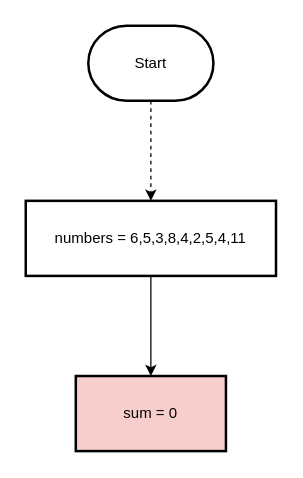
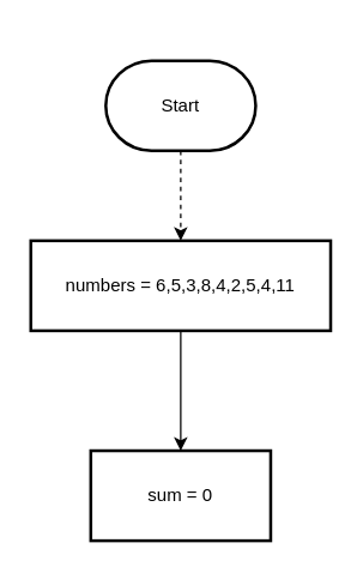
  <mxCell id="0" />
  <mxCell id="1" parent="0" />
  <mxCell id="2" value="" style="edgeStyle=none;html=1;dashed=1;" edge="1" parent="1" source="3" target="5"><mxGeometry relative="1" as="geometry" /></mxCell>
- <mxCell id="3" value="Start" style="strokeWidth=2;html=1;shape=mxgraph.flowchart.terminator;whiteSpace=wrap;" vertex="1" parent="1"><mxGeometry x="70" y="20" width="100" height="60" as="geometry" /></mxCell>
+ <mxCell id="3" value="Start" style="strokeWidth=2;html=1;shape=mxgraph.flowchart.terminator;whiteSpace=wrap;" vertex="1" parent="1"><mxGeometry x="70" y="40" width="100" height="60" as="geometry" /></mxCell>
  <mxCell id="4" value="" style="edgeStyle=none;html=1;" edge="1" parent="1" source="5" target="6"><mxGeometry relative="1" as="geometry" /></mxCell>
  <mxCell id="5" value="numbers = 6,5,3,8,4,2,5,4,11" style="whiteSpace=wrap;html=1;strokeWidth=2;" vertex="1" parent="1"><mxGeometry x="20" y="160" width="200" height="60" as="geometry" /></mxCell>
- <mxCell id="6" value="sum = 0" style="whiteSpace=wrap;html=1;strokeWidth=2;fillColor=#f8cecc;" vertex="1" parent="1"><mxGeometry x="60" y="300" width="120" height="60" as="geometry" /></mxCell>
+ <mxCell id="6" value="sum = 0" style="whiteSpace=wrap;html=1;strokeWidth=2;" vertex="1" parent="1"><mxGeometry x="60" y="300" width="120" height="60" as="geometry" /></mxCell>
